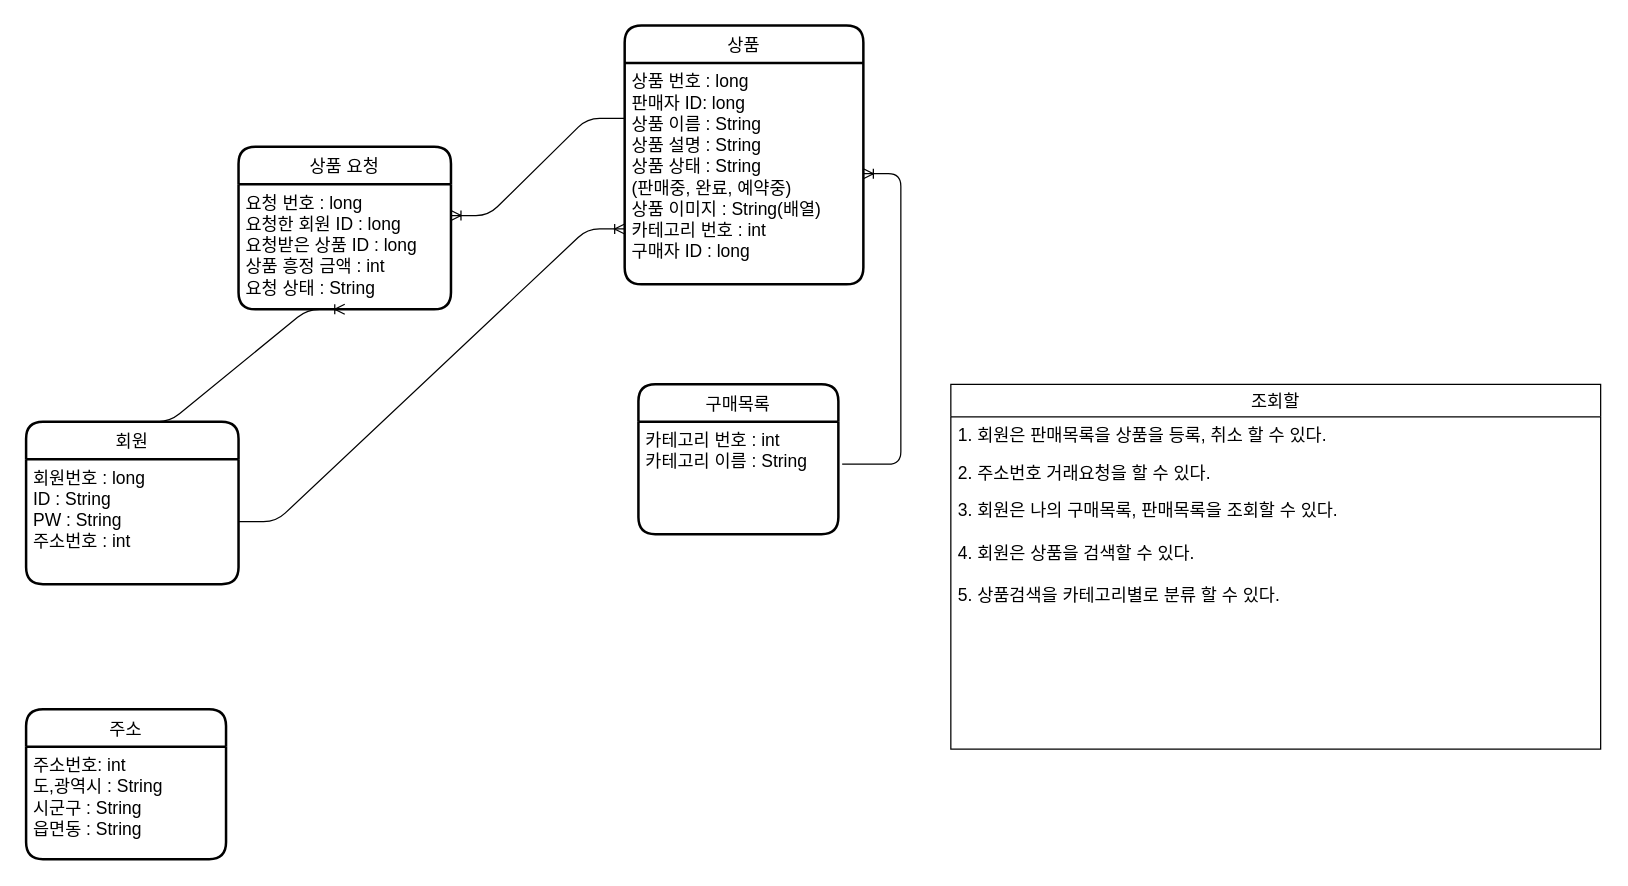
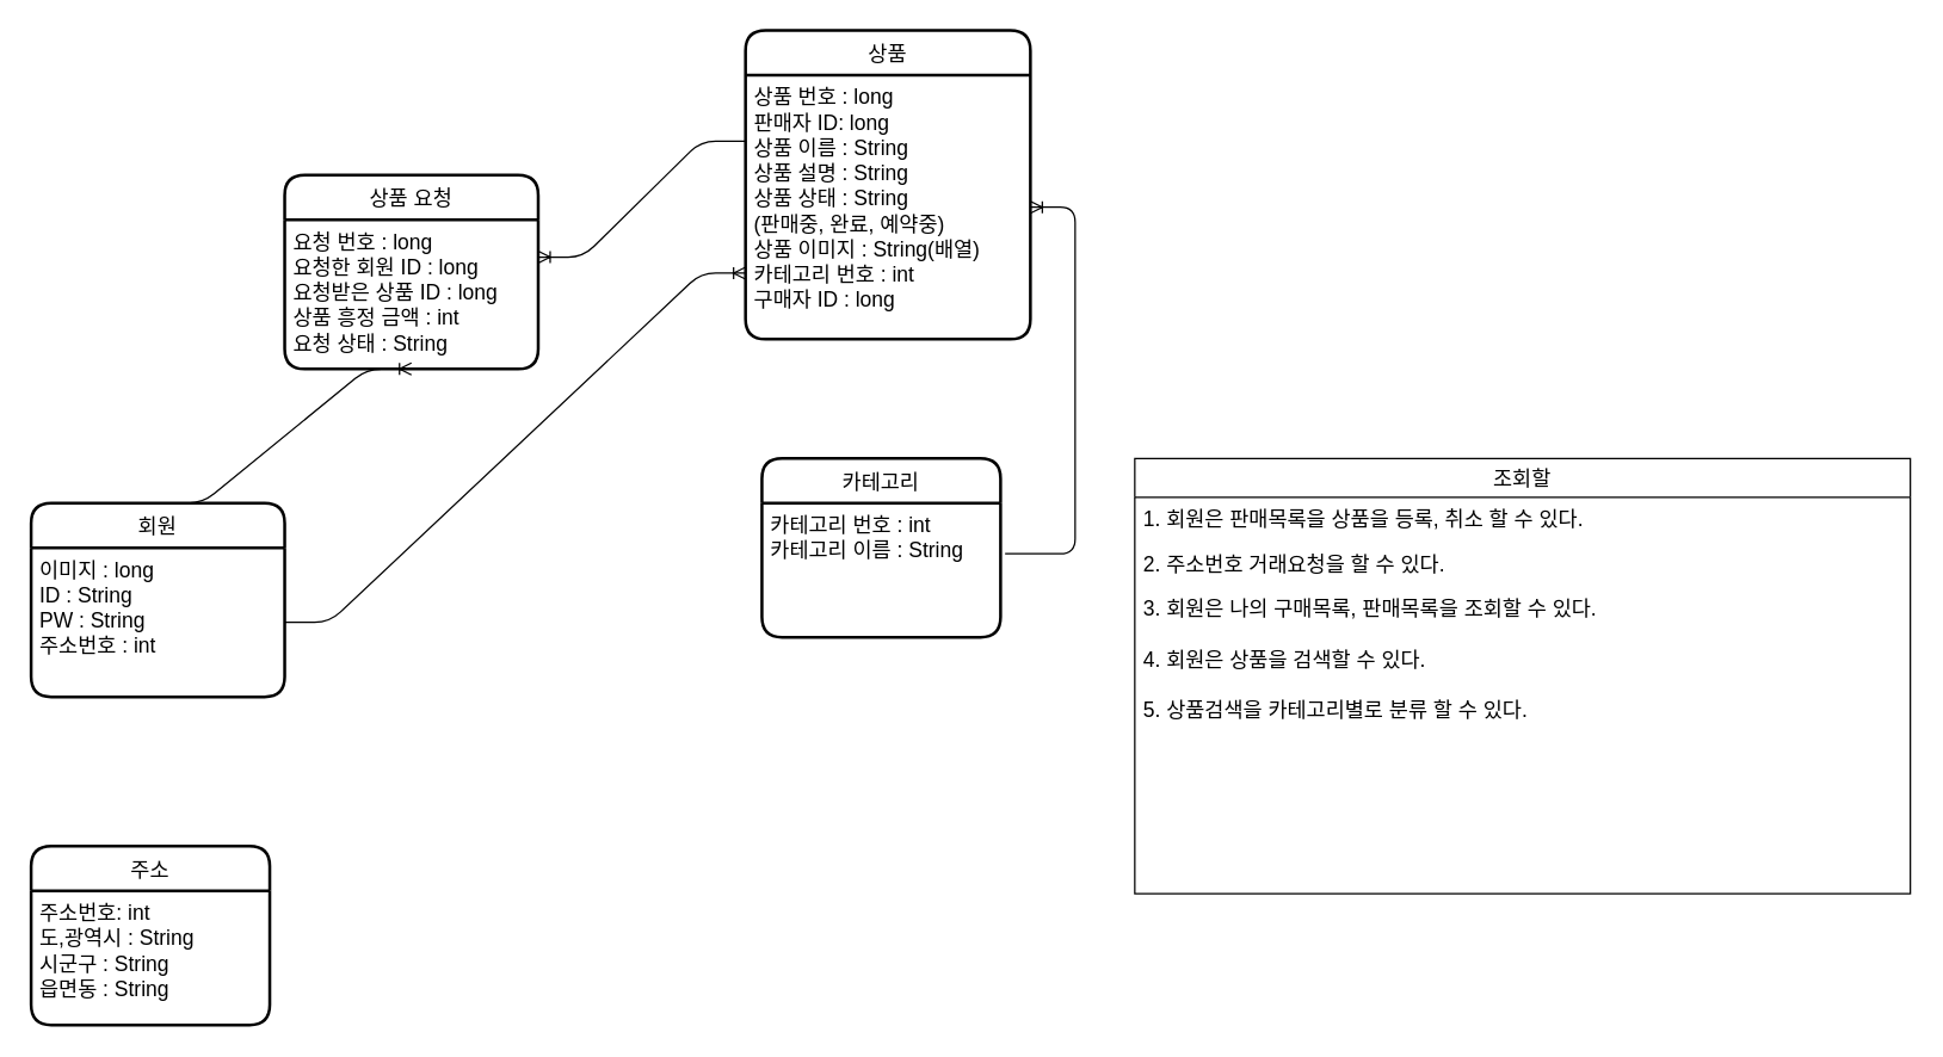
  <mxCell id="0" />
  <mxCell id="1" parent="0" />
  <mxCell id="2" value="회원" style="swimlane;childLayout=stackLayout;horizontal=1;startSize=30;horizontalStack=0;rounded=1;fontSize=14;fontStyle=0;strokeWidth=2;resizeParent=0;resizeLast=1;shadow=0;dashed=0;align=center;" vertex="1" parent="1"><mxGeometry x="20" y="337" width="170" height="130" as="geometry" /></mxCell>
- <mxCell id="3" value="회원번호 : long&#10;ID : String&#10;PW : String&#10;주소번호 : int" style="align=left;strokeColor=none;fillColor=none;spacingLeft=4;fontSize=14;verticalAlign=top;resizable=0;rotatable=0;part=1;" vertex="1" parent="2"><mxGeometry y="30" width="170" height="100" as="geometry" /></mxCell>
+ <mxCell id="3" value="이미지 : long&#10;ID : String&#10;PW : String&#10;주소번호 : int" style="align=left;strokeColor=none;fillColor=none;spacingLeft=4;fontSize=14;verticalAlign=top;resizable=0;rotatable=0;part=1;" vertex="1" parent="2"><mxGeometry y="30" width="170" height="100" as="geometry" /></mxCell>
  <mxCell id="4" value="주소" style="swimlane;childLayout=stackLayout;horizontal=1;startSize=30;horizontalStack=0;rounded=1;fontSize=14;fontStyle=0;strokeWidth=2;resizeParent=0;resizeLast=1;shadow=0;dashed=0;align=center;" vertex="1" parent="1"><mxGeometry x="20" y="567" width="160" height="120" as="geometry" /></mxCell>
  <mxCell id="5" value="주소번호: int&#10;도,광역시 : String&#10;시군구 : String&#10;읍면동 : String" style="align=left;strokeColor=none;fillColor=none;spacingLeft=4;fontSize=14;verticalAlign=top;resizable=0;rotatable=0;part=1;labelBorderColor=none;" vertex="1" parent="4"><mxGeometry y="30" width="160" height="90" as="geometry" /></mxCell>
  <mxCell id="6" value="상품" style="swimlane;childLayout=stackLayout;horizontal=1;startSize=30;horizontalStack=0;rounded=1;fontSize=14;fontStyle=0;strokeWidth=2;resizeParent=0;resizeLast=1;shadow=0;dashed=0;align=center;" vertex="1" parent="1"><mxGeometry x="499" y="20" width="191" height="207" as="geometry" /></mxCell>
  <mxCell id="7" value="상품 번호 : long&#10;판매자 ID: long&#10;상품 이름 : String&#10;상품 설명 : String&#10;상품 상태 : String&#10;(판매중, 완료, 예약중)&#10;상품 이미지 : String(배열)&#10;카테고리 번호 : int&#10;구매자 ID : long" style="align=left;strokeColor=none;fillColor=none;spacingLeft=4;fontSize=14;verticalAlign=top;resizable=0;rotatable=0;part=1;" vertex="1" parent="6"><mxGeometry y="30" width="191" height="177" as="geometry" /></mxCell>
- <mxCell id="8" value="구매목록" style="swimlane;childLayout=stackLayout;horizontal=1;startSize=30;horizontalStack=0;rounded=1;fontSize=14;fontStyle=0;strokeWidth=2;resizeParent=0;resizeLast=1;shadow=0;dashed=0;align=center;" vertex="1" parent="1"><mxGeometry x="510" y="307" width="160" height="120" as="geometry" /></mxCell>
+ <mxCell id="8" value="카테고리" style="swimlane;childLayout=stackLayout;horizontal=1;startSize=30;horizontalStack=0;rounded=1;fontSize=14;fontStyle=0;strokeWidth=2;resizeParent=0;resizeLast=1;shadow=0;dashed=0;align=center;" vertex="1" parent="1"><mxGeometry x="510" y="307" width="160" height="120" as="geometry" /></mxCell>
  <mxCell id="9" value="카테고리 번호 : int&#10;카테고리 이름 : String" style="align=left;strokeColor=none;fillColor=none;spacingLeft=4;fontSize=14;verticalAlign=top;resizable=0;rotatable=0;part=1;" vertex="1" parent="8"><mxGeometry y="30" width="160" height="90" as="geometry" /></mxCell>
  <mxCell id="10" value="" style="edgeStyle=entityRelationEdgeStyle;fontSize=12;html=1;endArrow=ERoneToMany;exitX=1.019;exitY=0.377;exitDx=0;exitDy=0;exitPerimeter=0;" edge="1" parent="1" source="9" target="7"><mxGeometry width="100" height="100" relative="1" as="geometry"><mxPoint x="950" y="412" as="sourcePoint" /><mxPoint x="540" y="407" as="targetPoint" /></mxGeometry></mxCell>
  <mxCell id="11" value="상품 요청" style="swimlane;childLayout=stackLayout;horizontal=1;startSize=30;horizontalStack=0;rounded=1;fontSize=14;fontStyle=0;strokeWidth=2;resizeParent=0;resizeLast=1;shadow=0;dashed=0;align=center;" vertex="1" parent="1"><mxGeometry x="190" y="117" width="170" height="130" as="geometry" /></mxCell>
  <mxCell id="12" value="요청 번호 : long&#10;요청한 회원 ID : long&#10;요청받은 상품 ID : long&#10;상품 흥정 금액 : int&#10;요청 상태 : String" style="align=left;strokeColor=none;fillColor=none;spacingLeft=4;fontSize=14;verticalAlign=top;resizable=0;rotatable=0;part=1;" vertex="1" parent="11"><mxGeometry y="30" width="170" height="100" as="geometry" /></mxCell>
  <mxCell id="13" value="" style="edgeStyle=entityRelationEdgeStyle;fontSize=12;html=1;endArrow=ERoneToMany;exitX=0.5;exitY=0;exitDx=0;exitDy=0;entryX=0.5;entryY=1;entryDx=0;entryDy=0;" edge="1" parent="1" source="2" target="12"><mxGeometry width="100" height="100" relative="1" as="geometry"><mxPoint x="100" y="327" as="sourcePoint" /><mxPoint x="80" y="87" as="targetPoint" /></mxGeometry></mxCell>
  <mxCell id="14" value="" style="edgeStyle=entityRelationEdgeStyle;fontSize=12;html=1;endArrow=ERoneToMany;entryX=1;entryY=0.25;entryDx=0;entryDy=0;exitX=0;exitY=0.25;exitDx=0;exitDy=0;" edge="1" parent="1" source="7" target="12"><mxGeometry width="100" height="100" relative="1" as="geometry"><mxPoint x="360" y="147" as="sourcePoint" /><mxPoint x="230" y="267" as="targetPoint" /></mxGeometry></mxCell>
  <mxCell id="15" value="조회할" style="swimlane;fontStyle=0;childLayout=stackLayout;horizontal=1;startSize=26;horizontalStack=0;resizeParent=1;resizeParentMax=0;resizeLast=0;collapsible=1;marginBottom=0;align=center;fontSize=14;" vertex="1" parent="1"><mxGeometry x="760" y="307" width="520" height="292" as="geometry" /></mxCell>
  <mxCell id="16" value="1. 회원은 판매목록을 상품을 등록, 취소 할 수 있다." style="text;strokeColor=none;fillColor=none;spacingLeft=4;spacingRight=4;overflow=hidden;rotatable=0;points=[[0,0.5],[1,0.5]];portConstraint=eastwest;fontSize=14;" vertex="1" parent="15"><mxGeometry y="26" width="520" height="30" as="geometry" /></mxCell>
  <mxCell id="17" value="2. 주소번호 거래요청을 할 수 있다." style="text;strokeColor=none;fillColor=none;spacingLeft=4;spacingRight=4;overflow=hidden;rotatable=0;points=[[0,0.5],[1,0.5]];portConstraint=eastwest;fontSize=14;" vertex="1" parent="15"><mxGeometry y="56" width="520" height="30" as="geometry" /></mxCell>
  <mxCell id="18" value="3. 회원은 나의 구매목록, 판매목록을 조회할 수 있다.&#10;&#10;4. 회원은 상품을 검색할 수 있다.&#10;&#10;5. 상품검색을 카테고리별로 분류 할 수 있다." style="text;strokeColor=none;fillColor=none;spacingLeft=4;spacingRight=4;overflow=hidden;rotatable=0;points=[[0,0.5],[1,0.5]];portConstraint=eastwest;fontSize=14;" vertex="1" parent="15"><mxGeometry y="86" width="520" height="206" as="geometry" /></mxCell>
  <mxCell id="19" value="" style="edgeStyle=entityRelationEdgeStyle;fontSize=12;html=1;endArrow=ERoneToMany;entryX=0;entryY=0.75;entryDx=0;entryDy=0;" edge="1" parent="1" source="3" target="7"><mxGeometry width="100" height="100" relative="1" as="geometry"><mxPoint x="350" y="417" as="sourcePoint" /><mxPoint x="490" y="187" as="targetPoint" /></mxGeometry></mxCell>
